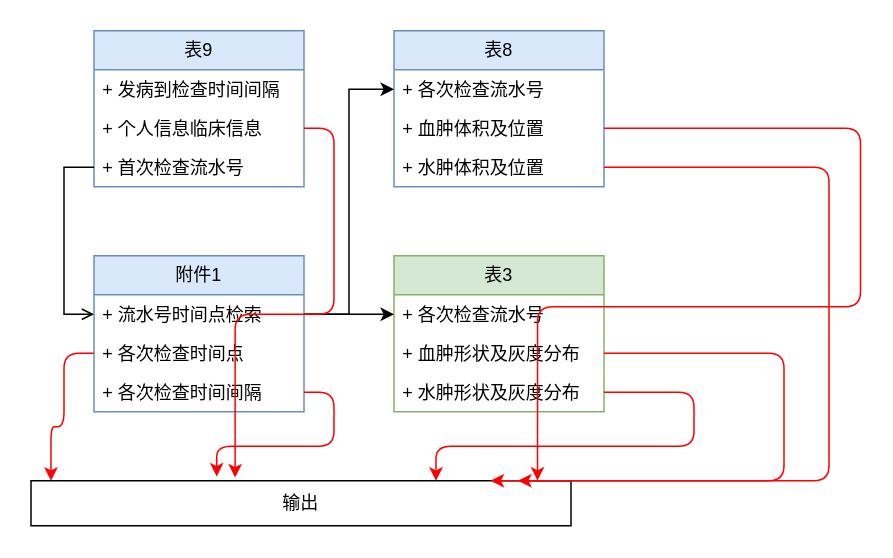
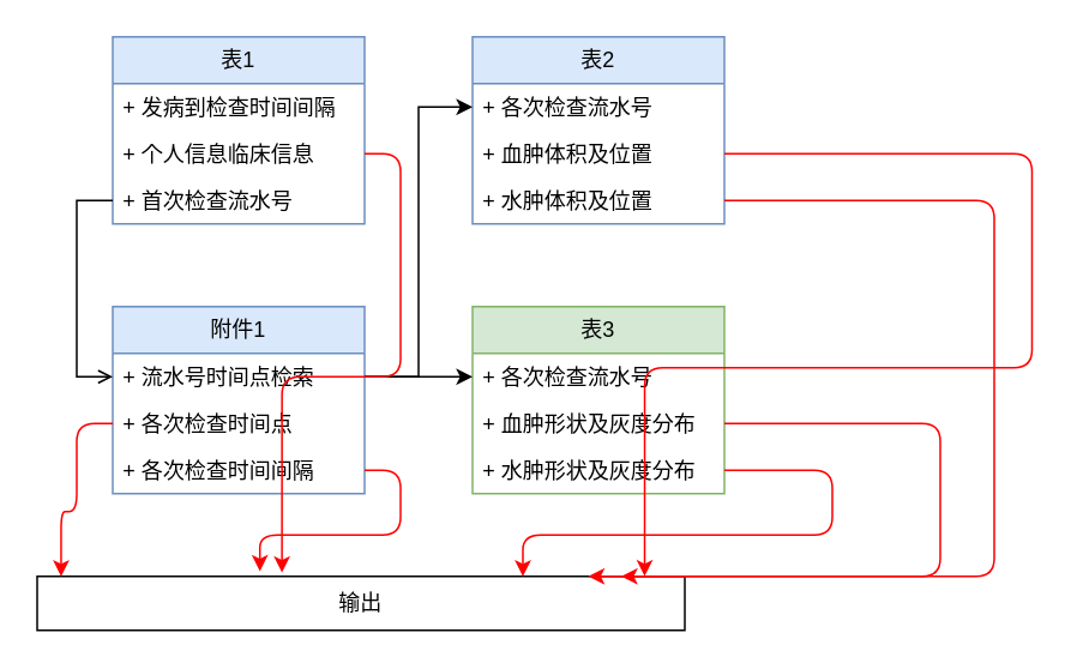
  <mxCell id="0" />
  <mxCell id="1" parent="0" />
- <mxCell id="2" value="表9" style="swimlane;fontStyle=0;childLayout=stackLayout;horizontal=1;startSize=26;fillColor=#dae8fc;horizontalStack=0;resizeParent=1;resizeParentMax=0;resizeLast=0;collapsible=1;marginBottom=0;whiteSpace=wrap;html=1;strokeColor=#6c8ebf;" vertex="1" parent="1"><mxGeometry x="62" y="20" width="140" height="104" as="geometry" /></mxCell>
+ <mxCell id="2" value="表1" style="swimlane;fontStyle=0;childLayout=stackLayout;horizontal=1;startSize=26;fillColor=#dae8fc;horizontalStack=0;resizeParent=1;resizeParentMax=0;resizeLast=0;collapsible=1;marginBottom=0;whiteSpace=wrap;html=1;strokeColor=#6c8ebf;" vertex="1" parent="1"><mxGeometry x="62" y="20" width="140" height="104" as="geometry" /></mxCell>
  <mxCell id="3" value="+ 发病到检查时间间隔" style="text;strokeColor=none;fillColor=none;align=left;verticalAlign=top;spacingLeft=4;spacingRight=4;overflow=hidden;rotatable=0;points=[[0,0.5],[1,0.5]];portConstraint=eastwest;whiteSpace=wrap;html=1;" vertex="1" parent="2"><mxGeometry y="26" width="140" height="26" as="geometry" /></mxCell>
  <mxCell id="4" value="+ 个人信息临床信息" style="text;strokeColor=none;fillColor=none;align=left;verticalAlign=top;spacingLeft=4;spacingRight=4;overflow=hidden;rotatable=0;points=[[0,0.5],[1,0.5]];portConstraint=eastwest;whiteSpace=wrap;html=1;" vertex="1" parent="2"><mxGeometry y="52" width="140" height="26" as="geometry" /></mxCell>
  <mxCell id="5" value="+ 首次检查流水号" style="text;strokeColor=none;fillColor=none;align=left;verticalAlign=top;spacingLeft=4;spacingRight=4;overflow=hidden;rotatable=0;points=[[0,0.5],[1,0.5]];portConstraint=eastwest;whiteSpace=wrap;html=1;" vertex="1" parent="2"><mxGeometry y="78" width="140" height="26" as="geometry" /></mxCell>
- <mxCell id="6" value="表8" style="swimlane;fontStyle=0;childLayout=stackLayout;horizontal=1;startSize=26;fillColor=#dae8fc;horizontalStack=0;resizeParent=1;resizeParentMax=0;resizeLast=0;collapsible=1;marginBottom=0;whiteSpace=wrap;html=1;strokeColor=#6c8ebf;" vertex="1" parent="1"><mxGeometry x="262" y="20" width="140" height="104" as="geometry" /></mxCell>
+ <mxCell id="6" value="表2" style="swimlane;fontStyle=0;childLayout=stackLayout;horizontal=1;startSize=26;fillColor=#dae8fc;horizontalStack=0;resizeParent=1;resizeParentMax=0;resizeLast=0;collapsible=1;marginBottom=0;whiteSpace=wrap;html=1;strokeColor=#6c8ebf;" vertex="1" parent="1"><mxGeometry x="262" y="20" width="140" height="104" as="geometry" /></mxCell>
  <mxCell id="7" value="+ 各次检查流水号" style="text;strokeColor=none;fillColor=none;align=left;verticalAlign=top;spacingLeft=4;spacingRight=4;overflow=hidden;rotatable=0;points=[[0,0.5],[1,0.5]];portConstraint=eastwest;whiteSpace=wrap;html=1;" vertex="1" parent="6"><mxGeometry y="26" width="140" height="26" as="geometry" /></mxCell>
  <mxCell id="8" value="+ 血肿体积及位置" style="text;strokeColor=none;fillColor=none;align=left;verticalAlign=top;spacingLeft=4;spacingRight=4;overflow=hidden;rotatable=0;points=[[0,0.5],[1,0.5]];portConstraint=eastwest;whiteSpace=wrap;html=1;" vertex="1" parent="6"><mxGeometry y="52" width="140" height="26" as="geometry" /></mxCell>
  <mxCell id="9" value="+ 水肿体积及位置" style="text;strokeColor=none;fillColor=none;align=left;verticalAlign=top;spacingLeft=4;spacingRight=4;overflow=hidden;rotatable=0;points=[[0,0.5],[1,0.5]];portConstraint=eastwest;whiteSpace=wrap;html=1;" vertex="1" parent="6"><mxGeometry y="78" width="140" height="26" as="geometry" /></mxCell>
  <mxCell id="10" value="表3" style="swimlane;fontStyle=0;childLayout=stackLayout;horizontal=1;startSize=26;fillColor=#d5e8d4;horizontalStack=0;resizeParent=1;resizeParentMax=0;resizeLast=0;collapsible=1;marginBottom=0;whiteSpace=wrap;html=1;strokeColor=#82b366;" vertex="1" parent="1"><mxGeometry x="262" y="170" width="140" height="104" as="geometry" /></mxCell>
  <mxCell id="11" value="+ 各次检查流水号" style="text;strokeColor=none;fillColor=none;align=left;verticalAlign=top;spacingLeft=4;spacingRight=4;overflow=hidden;rotatable=0;points=[[0,0.5],[1,0.5]];portConstraint=eastwest;whiteSpace=wrap;html=1;" vertex="1" parent="10"><mxGeometry y="26" width="140" height="26" as="geometry" /></mxCell>
  <mxCell id="12" value="+ 血肿形状及灰度分布" style="text;strokeColor=none;fillColor=none;align=left;verticalAlign=top;spacingLeft=4;spacingRight=4;overflow=hidden;rotatable=0;points=[[0,0.5],[1,0.5]];portConstraint=eastwest;whiteSpace=wrap;html=1;" vertex="1" parent="10"><mxGeometry y="52" width="140" height="26" as="geometry" /></mxCell>
  <mxCell id="13" value="+ 水肿形状及灰度分布" style="text;strokeColor=none;fillColor=none;align=left;verticalAlign=top;spacingLeft=4;spacingRight=4;overflow=hidden;rotatable=0;points=[[0,0.5],[1,0.5]];portConstraint=eastwest;whiteSpace=wrap;html=1;" vertex="1" parent="10"><mxGeometry y="78" width="140" height="26" as="geometry" /></mxCell>
  <mxCell id="14" value="附件1" style="swimlane;fontStyle=0;childLayout=stackLayout;horizontal=1;startSize=26;fillColor=#dae8fc;horizontalStack=0;resizeParent=1;resizeParentMax=0;resizeLast=0;collapsible=1;marginBottom=0;whiteSpace=wrap;html=1;strokeColor=#6c8ebf;" vertex="1" parent="1"><mxGeometry x="62" y="170" width="140" height="104" as="geometry" /></mxCell>
  <mxCell id="15" value="+ 流水号时间点检索" style="text;strokeColor=none;fillColor=none;align=left;verticalAlign=top;spacingLeft=4;spacingRight=4;overflow=hidden;rotatable=0;points=[[0,0.5],[1,0.5]];portConstraint=eastwest;whiteSpace=wrap;html=1;" vertex="1" parent="14"><mxGeometry y="26" width="140" height="26" as="geometry" /></mxCell>
  <mxCell id="16" value="+ 各次检查时间点" style="text;strokeColor=none;fillColor=none;align=left;verticalAlign=top;spacingLeft=4;spacingRight=4;overflow=hidden;rotatable=0;points=[[0,0.5],[1,0.5]];portConstraint=eastwest;whiteSpace=wrap;html=1;" vertex="1" parent="14"><mxGeometry y="52" width="140" height="26" as="geometry" /></mxCell>
  <mxCell id="17" value="+ 各次检查时间间隔" style="text;strokeColor=none;fillColor=none;align=left;verticalAlign=top;spacingLeft=4;spacingRight=4;overflow=hidden;rotatable=0;points=[[0,0.5],[1,0.5]];portConstraint=eastwest;whiteSpace=wrap;html=1;" vertex="1" parent="14"><mxGeometry y="78" width="140" height="26" as="geometry" /></mxCell>
  <mxCell id="18" style="edgeStyle=orthogonalEdgeStyle;rounded=0;orthogonalLoop=1;jettySize=auto;html=1;exitX=1;exitY=0.5;exitDx=0;exitDy=0;entryX=0;entryY=0.5;entryDx=0;entryDy=0;" edge="1" parent="1" source="15" target="7"><mxGeometry relative="1" as="geometry" /></mxCell>
  <mxCell id="19" style="edgeStyle=orthogonalEdgeStyle;rounded=0;orthogonalLoop=1;jettySize=auto;html=1;exitX=1;exitY=0.5;exitDx=0;exitDy=0;entryX=0;entryY=0.5;entryDx=0;entryDy=0;" edge="1" parent="1" source="15" target="11"><mxGeometry relative="1" as="geometry" /></mxCell>
  <mxCell id="20" style="edgeStyle=orthogonalEdgeStyle;rounded=0;orthogonalLoop=1;jettySize=auto;html=1;exitX=0;exitY=0.5;exitDx=0;exitDy=0;entryX=0;entryY=0.5;entryDx=0;entryDy=0;endArrow=open;" edge="1" parent="1" source="5" target="15"><mxGeometry relative="1" as="geometry" /></mxCell>
  <mxCell id="21" value="输出" style="rounded=0;whiteSpace=wrap;html=1;" vertex="1" parent="1"><mxGeometry x="20" y="320" width="360" height="30" as="geometry" /></mxCell>
  <mxCell id="22" style="edgeStyle=orthogonalEdgeStyle;rounded=1;orthogonalLoop=1;jettySize=auto;html=1;exitX=1;exitY=0.5;exitDx=0;exitDy=0;entryX=0.378;entryY=-0.072;entryDx=0;entryDy=0;entryPerimeter=0;strokeColor=#FF0000;" edge="1" parent="1" source="4" target="21"><mxGeometry relative="1" as="geometry" /></mxCell>
  <mxCell id="23" style="edgeStyle=orthogonalEdgeStyle;rounded=1;orthogonalLoop=1;jettySize=auto;html=1;exitX=0;exitY=0.5;exitDx=0;exitDy=0;entryX=0.037;entryY=0;entryDx=0;entryDy=0;entryPerimeter=0;strokeColor=#FF0000;" edge="1" parent="1" source="16" target="21"><mxGeometry relative="1" as="geometry" /></mxCell>
  <mxCell id="24" style="edgeStyle=orthogonalEdgeStyle;rounded=1;orthogonalLoop=1;jettySize=auto;html=1;exitX=1;exitY=0.5;exitDx=0;exitDy=0;entryX=0.344;entryY=-0.095;entryDx=0;entryDy=0;entryPerimeter=0;strokeColor=#FF0000;" edge="1" parent="1" source="17" target="21"><mxGeometry relative="1" as="geometry" /></mxCell>
  <mxCell id="25" style="edgeStyle=orthogonalEdgeStyle;rounded=1;orthogonalLoop=1;jettySize=auto;html=1;exitX=1;exitY=0.5;exitDx=0;exitDy=0;entryX=0.938;entryY=-0.003;entryDx=0;entryDy=0;entryPerimeter=0;strokeColor=#FF0000;" edge="1" parent="1" source="8" target="21"><mxGeometry relative="1" as="geometry"><mxPoint x="572" y="300" as="targetPoint" /><Array as="points"><mxPoint x="573" y="85" /><mxPoint x="573" y="204" /></Array></mxGeometry></mxCell>
  <mxCell id="26" style="edgeStyle=orthogonalEdgeStyle;rounded=1;orthogonalLoop=1;jettySize=auto;html=1;exitX=1;exitY=0.5;exitDx=0;exitDy=0;entryX=0.902;entryY=0;entryDx=0;entryDy=0;entryPerimeter=0;strokeColor=#FF0000;" edge="1" parent="1" source="9" target="21"><mxGeometry relative="1" as="geometry"><Array as="points"><mxPoint x="552" y="111" /></Array></mxGeometry></mxCell>
  <mxCell id="27" style="edgeStyle=orthogonalEdgeStyle;rounded=1;orthogonalLoop=1;jettySize=auto;html=1;exitX=1;exitY=0.5;exitDx=0;exitDy=0;entryX=0.851;entryY=0;entryDx=0;entryDy=0;entryPerimeter=0;strokeColor=#FF0000;" edge="1" parent="1" source="12" target="21"><mxGeometry relative="1" as="geometry"><Array as="points"><mxPoint x="522" y="235" /></Array></mxGeometry></mxCell>
  <mxCell id="28" style="edgeStyle=orthogonalEdgeStyle;rounded=1;orthogonalLoop=1;jettySize=auto;html=1;exitX=1;exitY=0.5;exitDx=0;exitDy=0;entryX=0.75;entryY=0;entryDx=0;entryDy=0;strokeColor=#FF0000;" edge="1" parent="1" source="13" target="21"><mxGeometry relative="1" as="geometry"><Array as="points"><mxPoint x="462" y="261" /><mxPoint x="462" y="297" /></Array></mxGeometry></mxCell>
